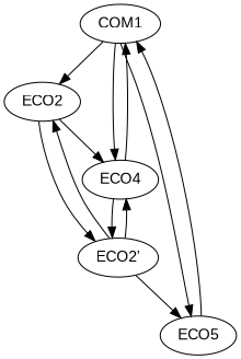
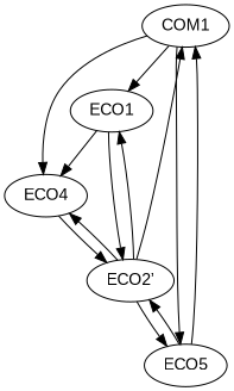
  digraph {
    fontname="Liberation Sans"
    node [fontname="Liberation Sans"]
    edge [fontname="Liberation Sans"]
    COM1
-   ECO1 [label=ECO2]
+   ECO1
    n3 [label=ECO5]
    ECO4
    "ECO2’"
    COM1 -> ECO1
    COM1 -> n3
    COM1 -> ECO4
    ECO1 -> ECO4
    ECO1 -> "ECO2’"
    n3 -> COM1
-   ECO4 -> COM1
+   n3 -> "ECO2’"
+   "ECO2’" -> COM1
    ECO4 -> "ECO2’"
    "ECO2’" -> ECO1
    "ECO2’" -> n3
    "ECO2’" -> ECO4
  }
